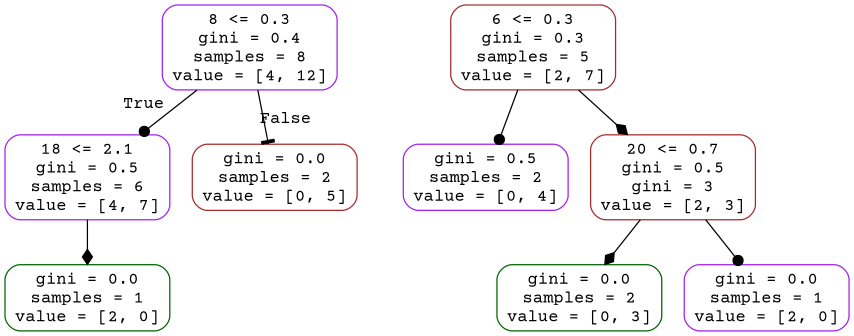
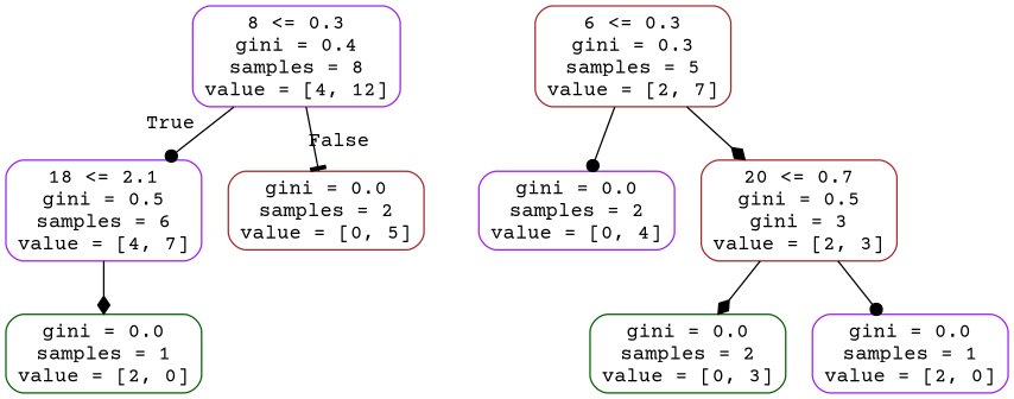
  digraph {
    fontname="Courier Prime"
    node [color=purple fontname="Courier Prime" shape=box style=rounded]
    edge [arrowhead=dot fontname="Courier Prime"]
    n1 [label="8 <= 0.3\ngini = 0.4\nsamples = 8\nvalue = [4, 12]"]
    n2 [label="18 <= 2.1\ngini = 0.5\nsamples = 6\nvalue = [4, 7]"]
    n3 [color=brown label="gini = 0.0\nsamples = 2\nvalue = [0, 5]"]
    n4 [color=darkgreen label="gini = 0.0\nsamples = 1\nvalue = [2, 0]"]
    n5 [color=brown label="6 <= 0.3\ngini = 0.3\nsamples = 5\nvalue = [2, 7]"]
-   n6 [label="gini = 0.5\nsamples = 2\nvalue = [0, 4]"]
+   n6 [label="gini = 0.0\nsamples = 2\nvalue = [0, 4]"]
    n7 [color=brown label="20 <= 0.7\ngini = 0.5\ngini = 3\nvalue = [2, 3]"]
    n8 [color=darkgreen label="gini = 0.0\nsamples = 2\nvalue = [0, 3]"]
    n9 [label="gini = 0.0\nsamples = 1\nvalue = [2, 0]"]
    n1 -> n2 [headlabel=True labelangle=45 labeldistance=2.5]
    n1 -> n3 [arrowhead=tee headlabel=False labelangle=-45 labeldistance=2.5]
    n2 -> n4 [arrowhead=diamond]
    n5 -> n6
    n5 -> n7 [arrowhead=diamond]
    n7 -> n8 [arrowhead=diamond]
    n7 -> n9
  }
